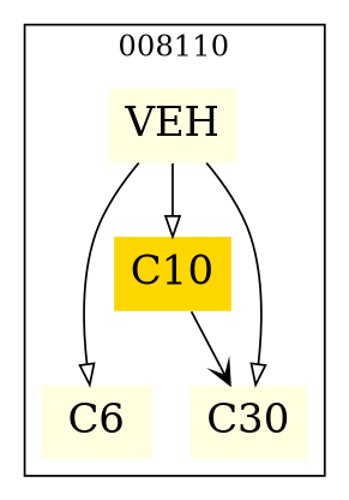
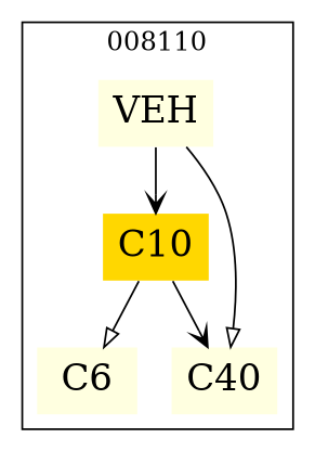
  strict digraph {
    node [fillcolor=lightyellow fontsize=20 shape=plaintext style=filled]
    edge [arrowhead=onormal]
    n1 [label=VEH]
    n2 [label=C6]
    n3 [fillcolor=gold label=C10]
-   n4 [label=C30]
+   n4 [label=C40]
    subgraph cluster_1 {
      label=008110
      labeldoc=t
      n1
      n2
      n3
      n4
    }
-   n1 -> n2
-   n1 -> n3
+   n3 -> n2
+   n1 -> n3 [arrowhead=vee]
    n1 -> n4
    n3 -> n4 [arrowhead=vee]
  }
